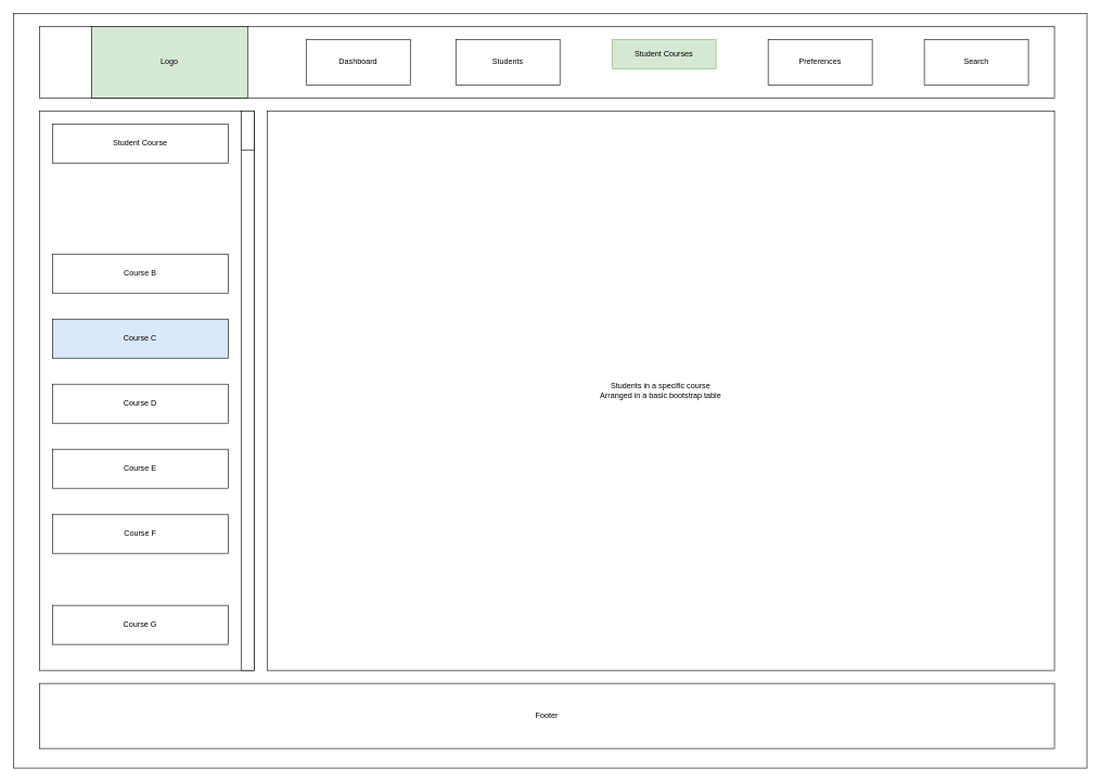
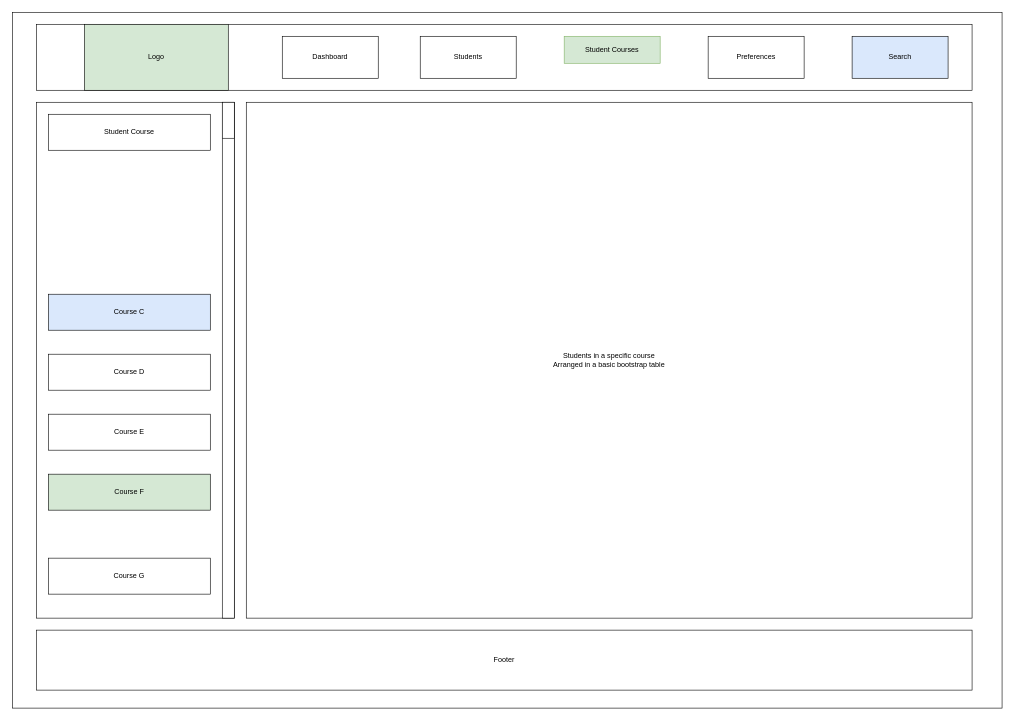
  <mxCell id="0" />
  <mxCell id="1" parent="0" />
  <mxCell id="2" value="" style="rounded=0;whiteSpace=wrap;html=1;" vertex="1" parent="1"><mxGeometry width="1650" height="1160" as="geometry" x="20" y="20" /></mxCell>
  <mxCell id="3" value="" style="rounded=0;whiteSpace=wrap;html=1;" vertex="1" parent="1"><mxGeometry x="60" y="40" width="1560" height="110" as="geometry" /></mxCell>
  <mxCell id="4" value="Logo" style="rounded=0;whiteSpace=wrap;html=1;fillColor=#d5e8d4;" vertex="1" parent="1"><mxGeometry x="140" y="40" width="240" height="110" as="geometry" /></mxCell>
  <mxCell id="5" value="Students" style="rounded=0;whiteSpace=wrap;html=1;" vertex="1" parent="1"><mxGeometry x="700" y="60" width="160" height="70" as="geometry" /></mxCell>
- <mxCell id="6" value="Search" style="rounded=0;whiteSpace=wrap;html=1;" vertex="1" parent="1"><mxGeometry x="1420" y="60" width="160" height="70" as="geometry" /></mxCell>
+ <mxCell id="6" value="Search" style="rounded=0;whiteSpace=wrap;html=1;fillColor=#dae8fc;" vertex="1" parent="1"><mxGeometry x="1420" y="60" width="160" height="70" as="geometry" /></mxCell>
  <mxCell id="7" value="Preferences" style="rounded=0;whiteSpace=wrap;html=1;" vertex="1" parent="1"><mxGeometry x="1180" y="60" width="160" height="70" as="geometry" /></mxCell>
  <mxCell id="8" value="Student Courses" style="rounded=0;whiteSpace=wrap;html=1;fillColor=#d5e8d4;strokeColor=#82b366;" vertex="1" parent="1"><mxGeometry x="940" y="60" width="160" height="45" as="geometry" /></mxCell>
  <mxCell id="9" value="Footer" style="rounded=0;whiteSpace=wrap;html=1;" vertex="1" parent="1"><mxGeometry x="60" y="1050" width="1560" height="100" as="geometry" /></mxCell>
  <mxCell id="10" value="Dashboard" style="rounded=0;whiteSpace=wrap;html=1;" vertex="1" parent="1"><mxGeometry x="470" y="60" width="160" height="70" as="geometry" /></mxCell>
  <mxCell id="11" value="Students in a specific course&lt;br&gt;Arranged in a basic bootstrap table" style="rounded=0;whiteSpace=wrap;html=1;" vertex="1" parent="1"><mxGeometry x="410" y="170" width="1210" height="860" as="geometry" /></mxCell>
  <mxCell id="12" value="" style="rounded=0;whiteSpace=wrap;html=1;" vertex="1" parent="1"><mxGeometry x="60" y="170" width="330" height="860" as="geometry" /></mxCell>
  <mxCell id="13" value="" style="rounded=0;whiteSpace=wrap;html=1;" vertex="1" parent="1"><mxGeometry x="370" y="170" width="20" height="860" as="geometry" /></mxCell>
  <mxCell id="14" value="" style="rounded=0;whiteSpace=wrap;html=1;" vertex="1" parent="1"><mxGeometry x="370" y="170" width="20" height="60" as="geometry" /></mxCell>
  <mxCell id="15" value="Student Course" style="rounded=0;whiteSpace=wrap;html=1;" vertex="1" parent="1"><mxGeometry x="80" y="190" width="270" height="60" as="geometry" /></mxCell>
- <mxCell id="16" value="Course B" style="rounded=0;whiteSpace=wrap;html=1;" vertex="1" parent="1"><mxGeometry x="80" y="390" width="270" height="60" as="geometry" /></mxCell>
  <mxCell id="17" value="Course C" style="rounded=0;whiteSpace=wrap;html=1;fillColor=#dae8fc;" vertex="1" parent="1"><mxGeometry x="80" y="490" width="270" height="60" as="geometry" /></mxCell>
  <mxCell id="18" value="Course D" style="rounded=0;whiteSpace=wrap;html=1;" vertex="1" parent="1"><mxGeometry x="80" y="590" width="270" height="60" as="geometry" /></mxCell>
  <mxCell id="19" value="&lt;span&gt;Course E&lt;/span&gt;" style="rounded=0;whiteSpace=wrap;html=1;" vertex="1" parent="1"><mxGeometry x="80" y="690" width="270" height="60" as="geometry" /></mxCell>
- <mxCell id="20" value="Course F" style="rounded=0;whiteSpace=wrap;html=1;" vertex="1" parent="1"><mxGeometry x="80" y="790" width="270" height="60" as="geometry" /></mxCell>
+ <mxCell id="20" value="Course F" style="rounded=0;whiteSpace=wrap;html=1;fillColor=#d5e8d4;" vertex="1" parent="1"><mxGeometry x="80" y="790" width="270" height="60" as="geometry" /></mxCell>
  <mxCell id="21" value="Course G" style="rounded=0;whiteSpace=wrap;html=1;" vertex="1" parent="1"><mxGeometry x="80" y="930" width="270" height="60" as="geometry" /></mxCell>
